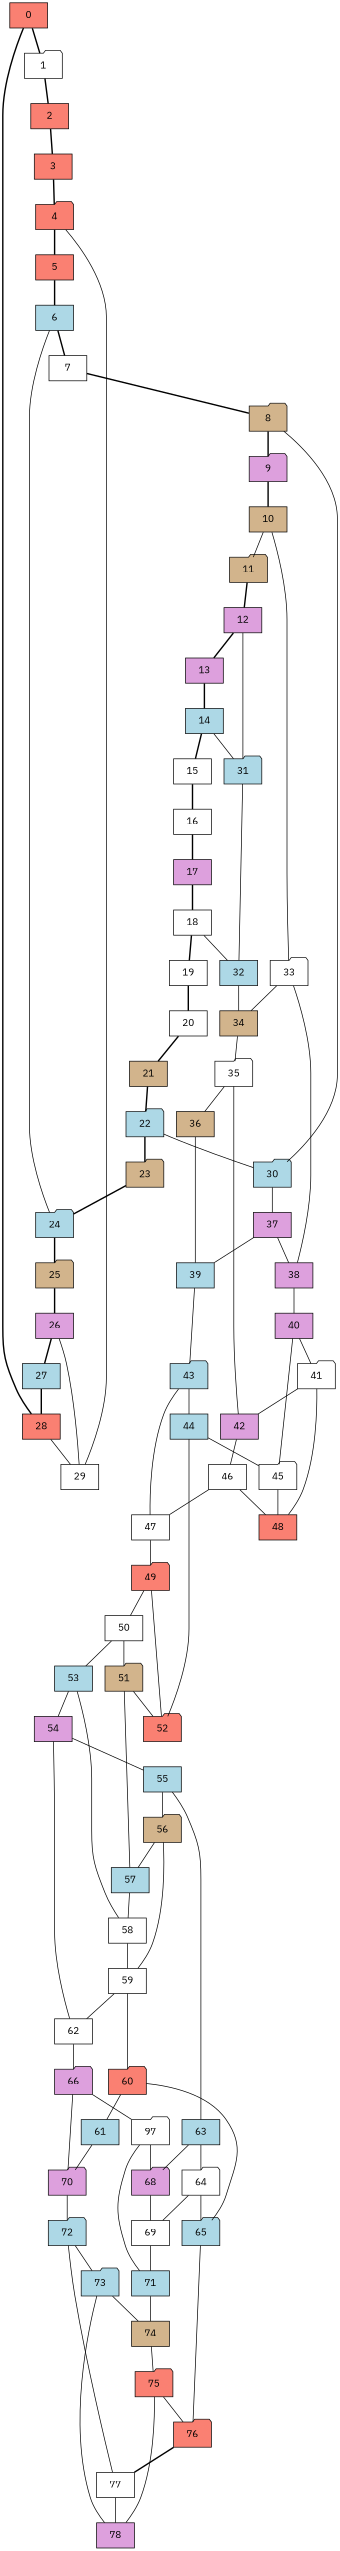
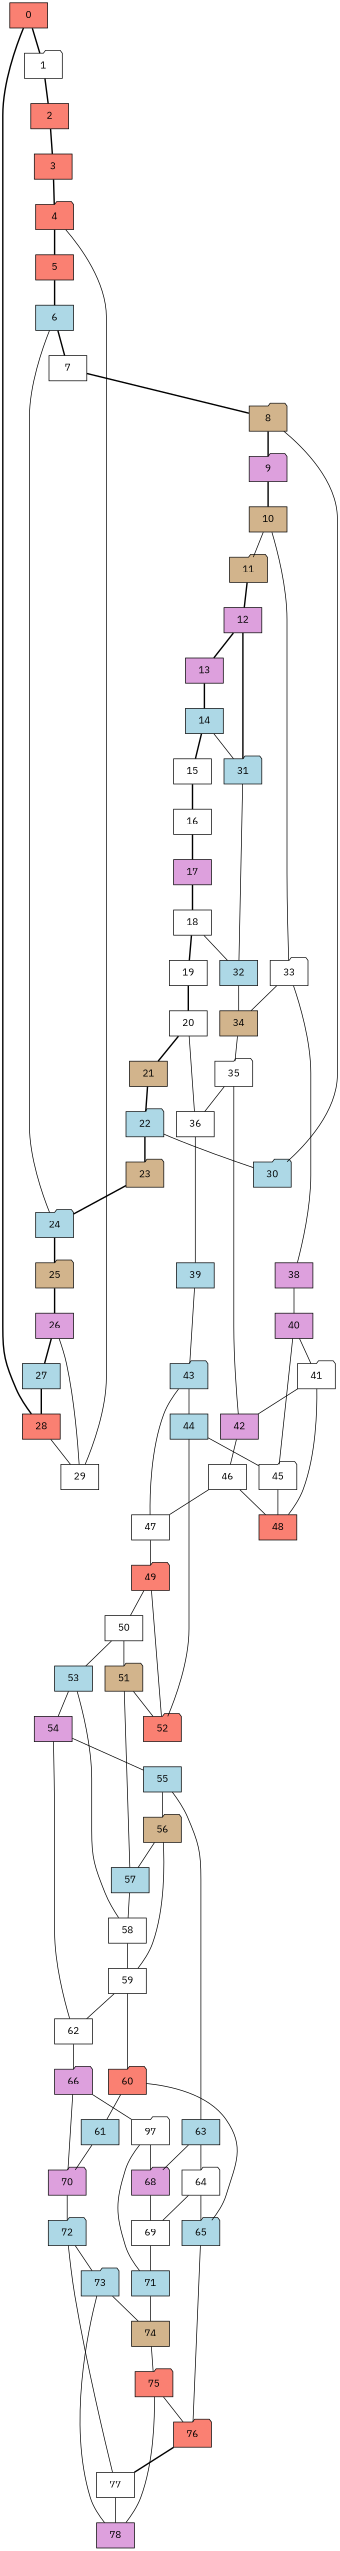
  graph {
    fontname="IBM Plex Sans"
    node [fillcolor=white fontname="IBM Plex Sans" shape=box style=filled]
    edge [fontname="IBM Plex Sans"]
    0 [fillcolor=salmon]
    1 [shape=folder]
    28 [fillcolor=salmon]
    2 [fillcolor=salmon]
    29
    3 [fillcolor=salmon]
    4 [fillcolor=salmon shape=folder]
    5 [fillcolor=salmon]
    6 [fillcolor=lightblue]
    7
    24 [fillcolor=lightblue shape=folder]
    8 [fillcolor=tan shape=folder]
    25 [fillcolor=tan shape=folder]
    9 [fillcolor=plum shape=folder]
    30 [fillcolor=lightblue shape=folder]
    26 [fillcolor=plum]
    10 [fillcolor=tan]
-   37 [fillcolor=plum]
    11 [fillcolor=tan shape=folder]
    33 [shape=folder]
    38 [fillcolor=plum]
    39 [fillcolor=lightblue]
    12 [fillcolor=plum]
    34 [fillcolor=tan]
    13 [fillcolor=plum]
    31 [fillcolor=lightblue shape=folder]
    35 [shape=folder]
    40 [fillcolor=plum]
    14 [fillcolor=lightblue]
    32 [fillcolor=lightblue]
    15
    16
    17 [fillcolor=plum]
    18
    19
    20
    21 [fillcolor=tan]
-   36 [fillcolor=tan]
+   36
    22 [fillcolor=lightblue shape=folder]
    23 [fillcolor=tan shape=folder]
    43 [fillcolor=lightblue shape=folder]
    27 [fillcolor=lightblue]
    42 [fillcolor=plum]
    41 [shape=folder]
    45 [shape=folder]
    46
    47
    48 [fillcolor=salmon]
    44 [fillcolor=lightblue]
    52 [fillcolor=salmon shape=folder]
    49 [fillcolor=salmon shape=folder]
    50
    51 [fillcolor=tan shape=folder]
    53 [fillcolor=lightblue]
    57 [fillcolor=lightblue]
    54 [fillcolor=plum]
    58
    55 [fillcolor=lightblue]
    62
    59
    56 [fillcolor=tan shape=folder]
    63 [fillcolor=lightblue]
    66 [fillcolor=plum shape=folder]
    60 [fillcolor=salmon shape=folder]
    64 [shape=folder]
    68 [fillcolor=plum shape=folder]
    70 [fillcolor=plum shape=folder]
    n68 [label=97 shape=folder]
    65 [fillcolor=lightblue shape=folder]
    69
    61 [fillcolor=lightblue]
    76 [fillcolor=salmon shape=folder]
    72 [fillcolor=lightblue shape=folder]
    77
    73 [fillcolor=lightblue shape=folder]
    71 [fillcolor=lightblue]
    74 [fillcolor=tan]
    78 [fillcolor=plum]
    75 [fillcolor=salmon shape=folder]
    0 -- 1 [style=bold]
    0 -- 28 [style=bold]
    1 -- 2 [style=bold]
    28 -- 29
    2 -- 3 [style=bold]
    3 -- 4 [style=bold]
    4 -- 29
    4 -- 5 [style=bold]
    5 -- 6 [style=bold]
    6 -- 7 [style=bold]
    6 -- 24
    7 -- 8 [style=bold]
    24 -- 25 [style=bold]
    8 -- 9 [style=bold]
    8 -- 30
    25 -- 26 [style=bold]
    9 -- 10 [style=bold]
-   30 -- 37
    26 -- 29
    26 -- 27 [style=bold]
    10 -- 11 [style=solid]
    10 -- 33
-   37 -- 38
-   37 -- 39
    11 -- 12 [style=bold]
    33 -- 38
    33 -- 34
    38 -- 40
    39 -- 43
    12 -- 13 [style=bold]
-   12 -- 31
+   12 -- 31 [style=bold]
    34 -- 35
    13 -- 14 [style=bold]
    31 -- 32
    35 -- 36
    35 -- 42
    40 -- 41
    40 -- 45
    14 -- 31
    14 -- 15 [style=bold]
    32 -- 34
    15 -- 16 [style=bold]
    16 -- 17 [style=bold]
    17 -- 18 [style=bold]
    18 -- 32
    18 -- 19 [style=bold]
    19 -- 20 [style=bold]
    20 -- 21 [style=bold]
+   20 -- 36
    21 -- 22 [style=bold]
    36 -- 39
    22 -- 30
    22 -- 23 [style=bold]
    23 -- 24 [style=bold]
    43 -- 47
    43 -- 44
    27 -- 28 [style=bold]
    42 -- 46
    41 -- 42
    41 -- 48
    45 -- 48
    46 -- 47
    46 -- 48
    47 -- 49
    44 -- 45
    44 -- 52
    49 -- 52
    49 -- 50
    50 -- 51
    50 -- 53
    51 -- 52
    51 -- 57
    53 -- 54
    53 -- 58
    57 -- 58
    54 -- 55
    54 -- 62
    58 -- 59
    55 -- 56
    55 -- 63
    62 -- 66
    59 -- 62
    59 -- 60
    56 -- 57
    56 -- 59
    63 -- 64
    63 -- 68
    66 -- 70
    66 -- n68
    60 -- 65
    60 -- 61
    64 -- 65
    64 -- 69
    68 -- 69
    70 -- 72
    n68 -- 68
    n68 -- 71
    65 -- 76
    69 -- 71
    61 -- 70
    76 -- 77 [style=bold]
    72 -- 77
    72 -- 73
    77 -- 78
    73 -- 74
    73 -- 78
    71 -- 74
    74 -- 75
    75 -- 76
    75 -- 78
  }
